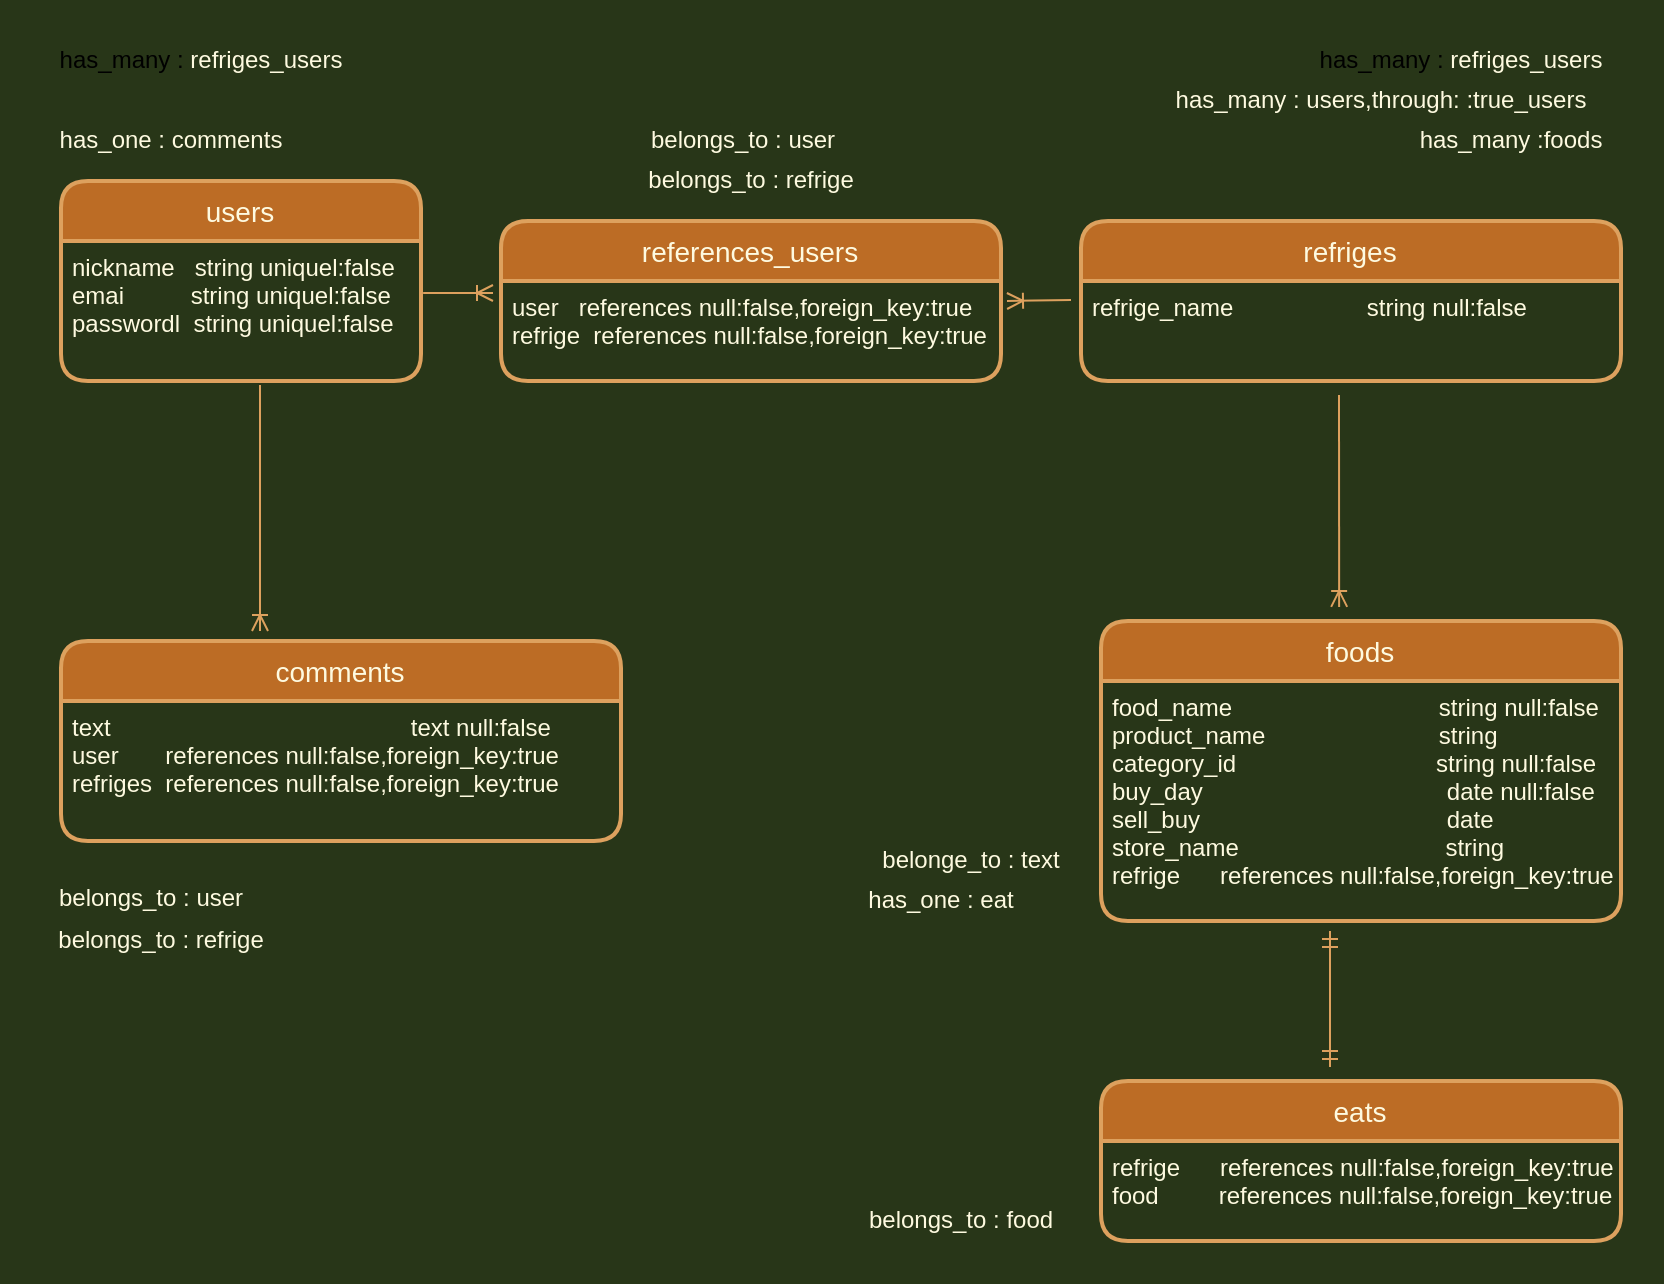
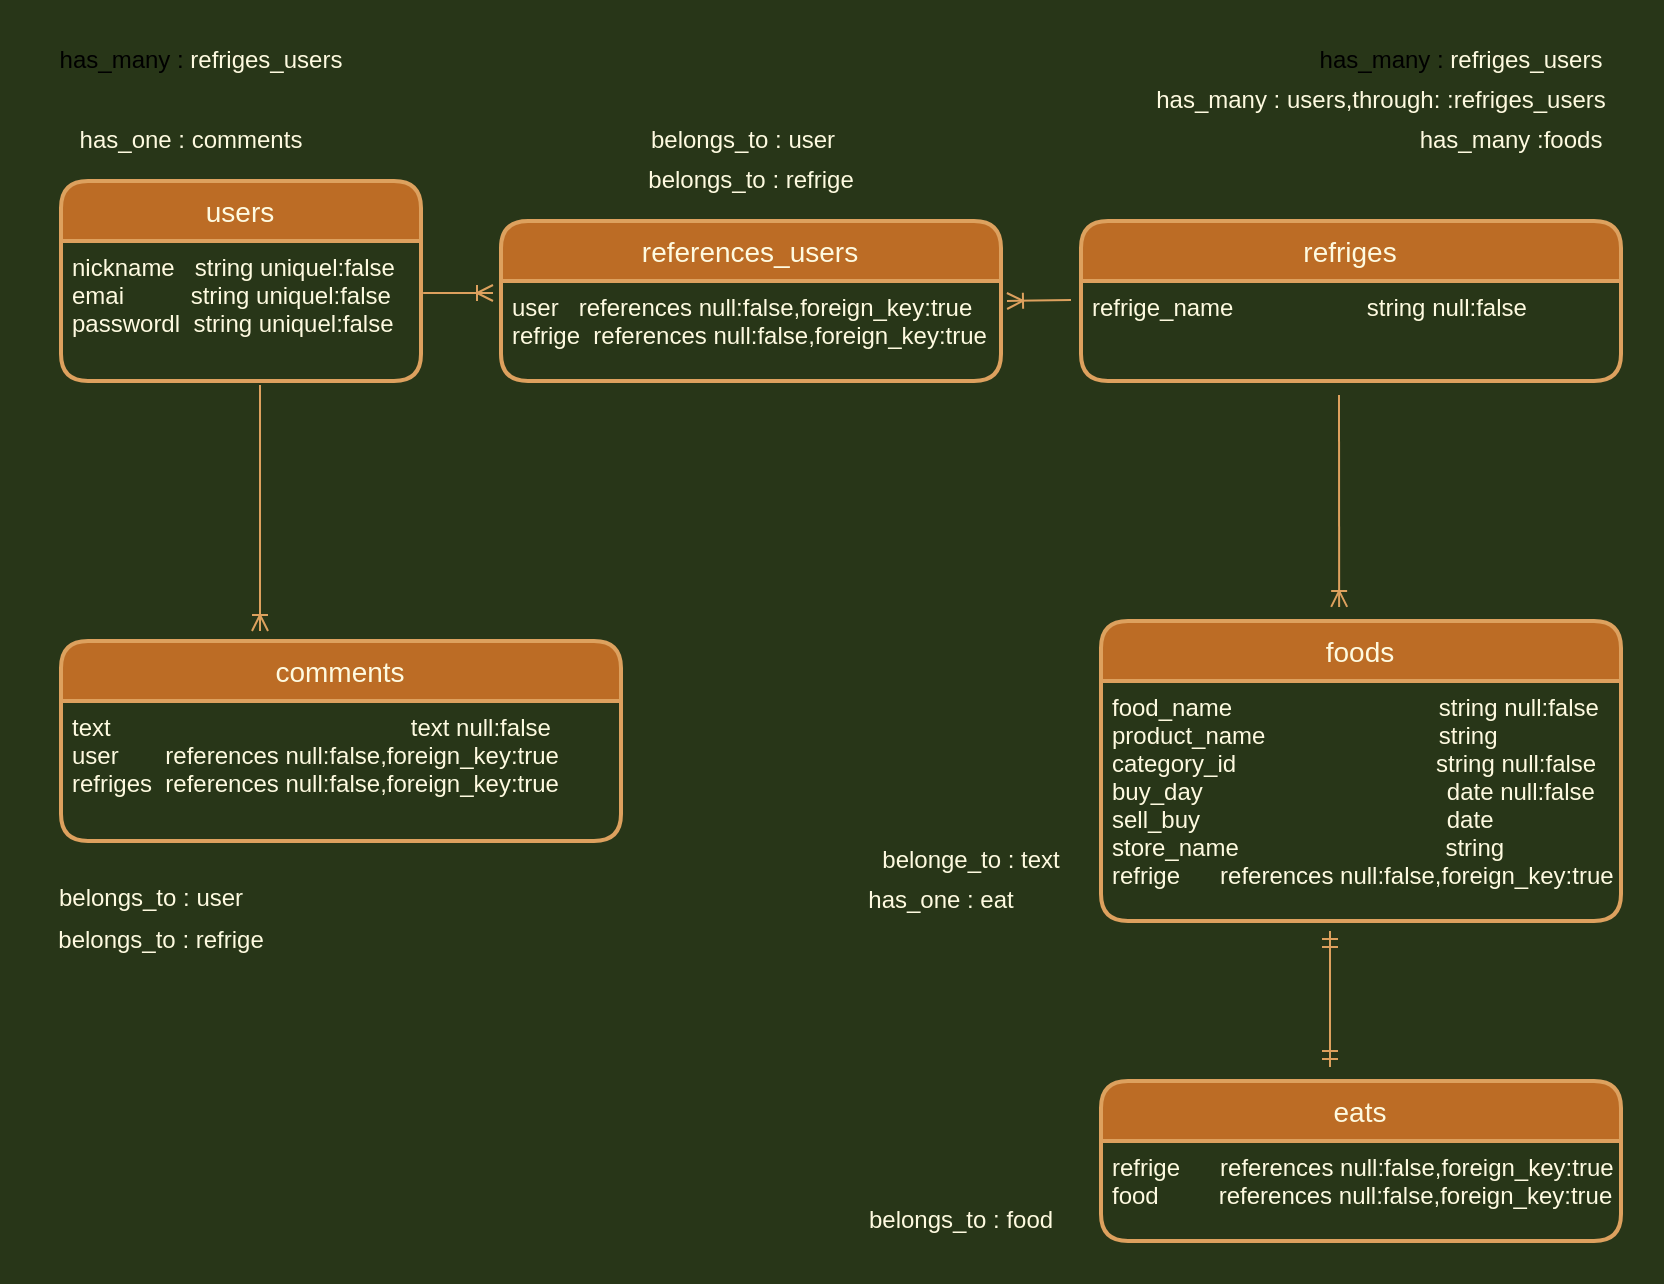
  <mxCell id="0" />
  <mxCell id="1" parent="0" />
  <mxCell id="2" value="" style="fontSize=12;html=1;endArrow=ERoneToMany;strokeColor=#DDA15E;fontColor=#FEFAE0;labelBackgroundColor=#283618;" parent="1" edge="1"><mxGeometry width="100" height="100" relative="1" as="geometry"><mxPoint x="535" y="149.5" as="sourcePoint" /><mxPoint x="503" y="150" as="targetPoint" /><Array as="points" /></mxGeometry></mxCell>
- <mxCell id="3" value="has_many : users,through: :true_users" style="text;html=1;align=center;verticalAlign=middle;resizable=0;points=[];autosize=1;fontColor=#FEFAE0;" parent="1" vertex="1"><mxGeometry x="570" y="40" width="240" height="20" as="geometry" /></mxCell>
+ <mxCell id="3" value="has_many : users,through: :refriges_users" style="text;html=1;align=center;verticalAlign=middle;resizable=0;points=[];autosize=1;fontColor=#FEFAE0;" parent="1" vertex="1"><mxGeometry x="570" y="40" width="240" height="20" as="geometry" /></mxCell>
  <mxCell id="4" value="has_many :foods" style="text;html=1;align=center;verticalAlign=middle;resizable=0;points=[];autosize=1;fontColor=#FEFAE0;" parent="1" vertex="1"><mxGeometry x="700" y="60" width="110" height="20" as="geometry" /></mxCell>
  <mxCell id="5" value="belongs_to : refrige" style="text;html=1;align=center;verticalAlign=middle;resizable=0;points=[];autosize=1;fontColor=#FEFAE0;" parent="1" vertex="1"><mxGeometry x="20" y="460" width="120" height="20" as="geometry" /></mxCell>
- <mxCell id="6" value="has_one : comments" style="text;html=1;align=center;verticalAlign=middle;resizable=0;points=[];autosize=1;fontColor=#FEFAE0;" parent="1" vertex="1"><mxGeometry x="20" y="60" width="130" height="20" as="geometry" /></mxCell>
+ <mxCell id="6" value="has_one : comments" style="text;html=1;align=center;verticalAlign=middle;resizable=0;points=[];autosize=1;fontColor=#FEFAE0;" parent="1" vertex="1"><mxGeometry x="30" y="60" width="130" height="20" as="geometry" /></mxCell>
  <mxCell id="7" value="belongs_to : user" style="text;html=1;align=center;verticalAlign=middle;resizable=0;points=[];autosize=1;fontColor=#FEFAE0;" parent="1" vertex="1"><mxGeometry x="20" y="439" width="110" height="20" as="geometry" /></mxCell>
  <mxCell id="8" value="" style="fontSize=12;html=1;endArrow=ERoneToMany;strokeColor=#DDA15E;fontColor=#FEFAE0;labelBackgroundColor=#283618;" parent="1" edge="1"><mxGeometry width="100" height="100" relative="1" as="geometry"><mxPoint x="129.5" y="192" as="sourcePoint" /><mxPoint x="129.5" y="315" as="targetPoint" /></mxGeometry></mxCell>
  <mxCell id="9" value="" style="fontSize=12;html=1;endArrow=ERoneToMany;strokeColor=#DDA15E;fontColor=#FEFAE0;entryX=0.458;entryY=-0.027;entryDx=0;entryDy=0;entryPerimeter=0;labelBackgroundColor=#283618;" parent="1" edge="1"><mxGeometry width="100" height="100" relative="1" as="geometry"><mxPoint x="669" y="197" as="sourcePoint" /><mxPoint x="669.08" y="302.95" as="targetPoint" /></mxGeometry></mxCell>
  <mxCell id="10" value="comments" style="swimlane;childLayout=stackLayout;horizontal=1;startSize=30;horizontalStack=0;rounded=1;fontSize=14;fontStyle=0;strokeWidth=2;resizeParent=0;resizeLast=1;shadow=0;dashed=0;align=center;fillColor=#BC6C25;strokeColor=#DDA15E;fontColor=#FEFAE0;" parent="1" vertex="1"><mxGeometry x="30" y="320" width="280" height="100" as="geometry" /></mxCell>
  <mxCell id="11" value="text                                             text null:false&#10;user       references null:false,foreign_key:true&#10;refriges  references null:false,foreign_key:true" style="align=left;strokeColor=none;fillColor=none;spacingLeft=4;fontSize=12;verticalAlign=top;resizable=0;rotatable=0;part=1;fontColor=#FEFAE0;" parent="10" vertex="1"><mxGeometry y="30" width="280" height="70" as="geometry" /></mxCell>
  <mxCell id="12" value="" style="fontSize=12;html=1;endArrow=ERmandOne;startArrow=ERmandOne;strokeColor=#DDA15E;fontColor=#FEFAE0;labelBackgroundColor=#283618;" parent="1" edge="1"><mxGeometry width="100" height="100" relative="1" as="geometry"><mxPoint x="664.5" y="533" as="sourcePoint" /><mxPoint x="664.5" y="465" as="targetPoint" /><Array as="points" /></mxGeometry></mxCell>
  <mxCell id="13" value="&lt;span style=&quot;color: rgb(254 , 250 , 224)&quot;&gt;belonge_to : text&lt;/span&gt;" style="text;html=1;align=center;verticalAlign=middle;resizable=0;points=[];autosize=1;fontColor=#FEFAE0;" parent="1" vertex="1"><mxGeometry x="425" y="420" width="120" height="20" as="geometry" /></mxCell>
  <mxCell id="14" value="has_one : eat" style="text;html=1;align=center;verticalAlign=middle;resizable=0;points=[];autosize=1;fontColor=#FEFAE0;" parent="1" vertex="1"><mxGeometry x="425" y="440" width="90" height="20" as="geometry" /></mxCell>
  <mxCell id="15" value="belongs_to : food" style="text;html=1;align=center;verticalAlign=middle;resizable=0;points=[];autosize=1;fontColor=#FEFAE0;" parent="1" vertex="1"><mxGeometry x="425" y="600" width="110" height="20" as="geometry" /></mxCell>
  <mxCell id="16" value="users" style="swimlane;childLayout=stackLayout;horizontal=1;startSize=30;horizontalStack=0;rounded=1;fontSize=14;fontStyle=0;strokeWidth=2;resizeParent=0;resizeLast=1;shadow=0;dashed=0;align=center;fillColor=#BC6C25;strokeColor=#DDA15E;fontColor=#FEFAE0;" parent="1" vertex="1"><mxGeometry x="30" y="90" width="180" height="100" as="geometry" /></mxCell>
  <mxCell id="17" value="nickname   string uniquel:false&#10;emai          string uniquel:false&#10;passwordl  string uniquel:false&#10;" style="align=left;strokeColor=none;fillColor=none;spacingLeft=4;fontSize=12;verticalAlign=top;resizable=0;rotatable=0;part=1;fontColor=#FEFAE0;" parent="16" vertex="1"><mxGeometry y="30" width="180" height="70" as="geometry" /></mxCell>
  <mxCell id="18" value="refriges" style="swimlane;childLayout=stackLayout;horizontal=1;startSize=30;horizontalStack=0;rounded=1;fontSize=14;fontStyle=0;strokeWidth=2;resizeParent=0;resizeLast=1;shadow=0;dashed=0;align=center;fillColor=#BC6C25;strokeColor=#DDA15E;fontColor=#FEFAE0;" parent="1" vertex="1"><mxGeometry x="540" y="110" width="270" height="80" as="geometry" /></mxCell>
  <mxCell id="19" value="refrige_name                    string null:false" style="align=left;strokeColor=none;fillColor=none;spacingLeft=4;fontSize=12;verticalAlign=top;resizable=0;rotatable=0;part=1;fontColor=#FEFAE0;" parent="18" vertex="1"><mxGeometry y="30" width="270" height="50" as="geometry" /></mxCell>
  <mxCell id="20" value="foods" style="swimlane;childLayout=stackLayout;horizontal=1;startSize=30;horizontalStack=0;rounded=1;fontSize=14;fontStyle=0;strokeWidth=2;resizeParent=0;resizeLast=1;shadow=0;dashed=0;align=center;fillColor=#BC6C25;strokeColor=#DDA15E;fontColor=#FEFAE0;" parent="1" vertex="1"><mxGeometry x="550" y="310" width="260" height="150" as="geometry" /></mxCell>
  <mxCell id="21" value="food_name                               string null:false&#10;product_name                          string&#10;category_id                              string null:false    &#10;buy_day                  　               date null:false&#10;sell_buy                                     date &#10;store_name                               string&#10;refrige      references null:false,foreign_key:true" style="align=left;strokeColor=none;fillColor=none;spacingLeft=4;fontSize=12;verticalAlign=top;resizable=0;rotatable=0;part=1;fontColor=#FEFAE0;" parent="20" vertex="1"><mxGeometry y="30" width="260" height="120" as="geometry" /></mxCell>
  <mxCell id="22" value="eats" style="swimlane;childLayout=stackLayout;horizontal=1;startSize=30;horizontalStack=0;rounded=1;fontSize=14;fontStyle=0;strokeWidth=2;resizeParent=0;resizeLast=1;shadow=0;dashed=0;align=center;fillColor=#BC6C25;strokeColor=#DDA15E;fontColor=#FEFAE0;" parent="1" vertex="1"><mxGeometry x="550" y="540" width="260" height="80" as="geometry" /></mxCell>
  <mxCell id="23" value="refrige      references null:false,foreign_key:true&#10;food         references null:false,foreign_key:true" style="align=left;strokeColor=none;fillColor=none;spacingLeft=4;fontSize=12;verticalAlign=top;resizable=0;rotatable=0;part=1;fontColor=#FEFAE0;" parent="22" vertex="1"><mxGeometry y="30" width="260" height="50" as="geometry" /></mxCell>
  <mxCell id="24" value="references_users" style="swimlane;childLayout=stackLayout;horizontal=1;startSize=30;horizontalStack=0;rounded=1;fontSize=14;fontStyle=0;strokeWidth=2;resizeParent=0;resizeLast=1;shadow=0;dashed=0;align=center;fillColor=#BC6C25;strokeColor=#DDA15E;fontColor=#FEFAE0;" parent="1" vertex="1"><mxGeometry x="250" y="110" width="250" height="80" as="geometry" /></mxCell>
  <mxCell id="25" value="user   references null:false,foreign_key:true&#10;refrige  references null:false,foreign_key:true" style="align=left;strokeColor=none;fillColor=none;spacingLeft=4;fontSize=12;verticalAlign=top;resizable=0;rotatable=0;part=1;fontColor=#FEFAE0;" parent="24" vertex="1"><mxGeometry y="30" width="250" height="50" as="geometry" /></mxCell>
  <mxCell id="26" value="" style="edgeStyle=entityRelationEdgeStyle;fontSize=12;html=1;endArrow=ERoneToMany;exitX=1.017;exitY=0.371;exitDx=0;exitDy=0;exitPerimeter=0;labelBackgroundColor=#283618;strokeColor=#DDA15E;fontColor=#FEFAE0;" parent="1" edge="1"><mxGeometry width="100" height="100" relative="1" as="geometry"><mxPoint x="211.06" y="145.97" as="sourcePoint" /><mxPoint x="246" y="146" as="targetPoint" /></mxGeometry></mxCell>
  <mxCell id="27" value="belongs_to : user" style="text;html=1;align=center;verticalAlign=middle;resizable=0;points=[];autosize=1;fontColor=#FEFAE0;" parent="1" vertex="1"><mxGeometry x="316" y="60" width="110" height="20" as="geometry" /></mxCell>
  <mxCell id="28" value="belongs_to : refrige&lt;br&gt;" style="text;html=1;align=center;verticalAlign=middle;resizable=0;points=[];autosize=1;fontColor=#FEFAE0;" parent="1" vertex="1"><mxGeometry x="315" y="80" width="120" height="20" as="geometry" /></mxCell>
  <mxCell id="29" value="has_many :&amp;nbsp;&lt;span style=&quot;color: rgb(254 , 250 , 224)&quot;&gt;refriges_users&lt;/span&gt;" style="text;html=1;align=center;verticalAlign=middle;resizable=0;points=[];autosize=1;" parent="1" vertex="1"><mxGeometry x="20" y="20" width="160" height="20" as="geometry" /></mxCell>
  <mxCell id="30" value="has_many :&amp;nbsp;&lt;span style=&quot;color: rgb(254 , 250 , 224)&quot;&gt;refriges_users&lt;/span&gt;" style="text;html=1;align=center;verticalAlign=middle;resizable=0;points=[];autosize=1;" parent="1" vertex="1"><mxGeometry x="650" y="20" width="160" height="20" as="geometry" /></mxCell>
